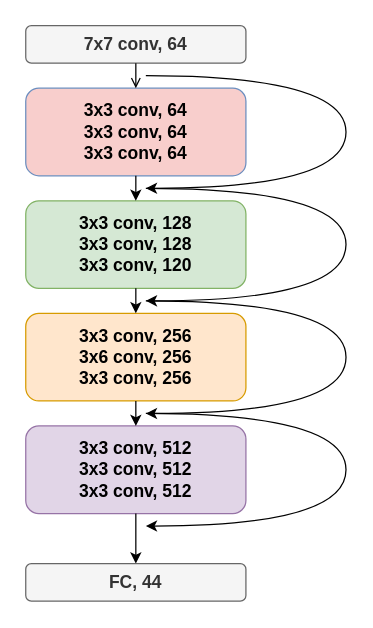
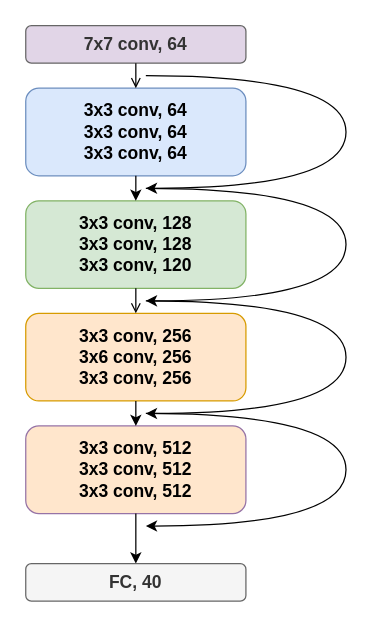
  <mxCell id="0" />
  <mxCell id="1" parent="0" />
  <mxCell id="2" value="&lt;b style=&quot;font-size: 14px;&quot;&gt;3x3 conv, 128&lt;br&gt;&lt;/b&gt;&lt;b style=&quot;font-size: 14px;&quot;&gt;3x3 conv, 128&lt;br&gt;&lt;/b&gt;&lt;b style=&quot;font-size: 14px;&quot;&gt;3x3 conv, 120&lt;/b&gt;&lt;b style=&quot;font-size: 14px;&quot;&gt;&lt;br&gt;&lt;/b&gt;" style="whiteSpace=wrap;html=1;fillColor=#d5e8d4;strokeColor=#82b366;imageAspect=1;rounded=1;" parent="1" vertex="1"><mxGeometry x="20" y="160" width="176" height="70" as="geometry" /></mxCell>
  <mxCell id="3" value="&lt;b style=&quot;font-size: 14px;&quot;&gt;3x3 conv, 256&lt;br&gt;&lt;/b&gt;&lt;b style=&quot;font-size: 14px;&quot;&gt;3x6 conv, 256&lt;br&gt;&lt;/b&gt;&lt;b style=&quot;font-size: 14px;&quot;&gt;3x3 conv, 256&lt;/b&gt;&lt;b style=&quot;font-size: 14px;&quot;&gt;&lt;br&gt;&lt;/b&gt;" style="whiteSpace=wrap;html=1;fillColor=#ffe6cc;strokeColor=#d79b00;imageAspect=1;rounded=1;" parent="1" vertex="1"><mxGeometry x="20" y="250" width="176" height="70" as="geometry" /></mxCell>
- <mxCell id="4" value="&lt;b style=&quot;font-size: 14px;&quot;&gt;3x3 conv, 512&lt;br&gt;&lt;/b&gt;&lt;b style=&quot;font-size: 14px;&quot;&gt;3x3 conv, 512&lt;br&gt;&lt;/b&gt;&lt;b style=&quot;font-size: 14px;&quot;&gt;3x3 conv, 512&lt;/b&gt;&lt;b style=&quot;font-size: 14px;&quot;&gt;&lt;br&gt;&lt;/b&gt;" style="whiteSpace=wrap;html=1;fillColor=#e1d5e7;strokeColor=#9673a6;imageAspect=1;rounded=1;" parent="1" vertex="1"><mxGeometry x="20" y="340" width="176" height="70" as="geometry" /></mxCell>
- <mxCell id="5" value="&lt;font style=&quot;font-size: 14px;&quot;&gt;&lt;b&gt;3x3 conv, 64&lt;br&gt;&lt;/b&gt;&lt;b&gt;3x3 conv, 64&lt;br&gt;&lt;/b&gt;&lt;b&gt;3x3 conv, 64&lt;/b&gt;&lt;b&gt;&lt;br&gt;&lt;/b&gt;&lt;/font&gt;" style="whiteSpace=wrap;html=1;fillColor=#f8cecc;strokeColor=#6c8ebf;imageAspect=1;rounded=1;" parent="1" vertex="1"><mxGeometry x="20" y="70" width="176" height="70" as="geometry" /></mxCell>
- <mxCell id="6" value="&lt;b&gt;&lt;font style=&quot;font-size: 14px;&quot;&gt;7x7 conv, 64&lt;/font&gt;&lt;/b&gt;" style="whiteSpace=wrap;html=1;fillColor=#f5f5f5;strokeColor=#666666;imageAspect=1;rounded=1;fontColor=#333333;" parent="1" vertex="1"><mxGeometry x="20" y="20" width="176" height="30" as="geometry" /></mxCell>
+ <mxCell id="4" value="&lt;b style=&quot;font-size: 14px;&quot;&gt;3x3 conv, 512&lt;br&gt;&lt;/b&gt;&lt;b style=&quot;font-size: 14px;&quot;&gt;3x3 conv, 512&lt;br&gt;&lt;/b&gt;&lt;b style=&quot;font-size: 14px;&quot;&gt;3x3 conv, 512&lt;/b&gt;&lt;b style=&quot;font-size: 14px;&quot;&gt;&lt;br&gt;&lt;/b&gt;" style="whiteSpace=wrap;html=1;fillColor=#ffe6cc;strokeColor=#9673a6;imageAspect=1;rounded=1;" parent="1" vertex="1"><mxGeometry x="20" y="340" width="176" height="70" as="geometry" /></mxCell>
+ <mxCell id="5" value="&lt;font style=&quot;font-size: 14px;&quot;&gt;&lt;b&gt;3x3 conv, 64&lt;br&gt;&lt;/b&gt;&lt;b&gt;3x3 conv, 64&lt;br&gt;&lt;/b&gt;&lt;b&gt;3x3 conv, 64&lt;/b&gt;&lt;b&gt;&lt;br&gt;&lt;/b&gt;&lt;/font&gt;" style="whiteSpace=wrap;html=1;fillColor=#dae8fc;strokeColor=#6c8ebf;imageAspect=1;rounded=1;" parent="1" vertex="1"><mxGeometry x="20" y="70" width="176" height="70" as="geometry" /></mxCell>
+ <mxCell id="6" value="&lt;b&gt;&lt;font style=&quot;font-size: 14px;&quot;&gt;7x7 conv, 64&lt;/font&gt;&lt;/b&gt;" style="whiteSpace=wrap;html=1;fillColor=#e1d5e7;strokeColor=#666666;imageAspect=1;rounded=1;fontColor=#333333;" parent="1" vertex="1"><mxGeometry x="20" y="20" width="176" height="30" as="geometry" /></mxCell>
  <mxCell id="7" value="" style="endArrow=open;html=1;rounded=0;fontSize=14;exitX=0.5;exitY=1;exitDx=0;exitDy=0;entryX=0.5;entryY=0;entryDx=0;entryDy=0;" parent="1" source="6" target="5" edge="1"><mxGeometry width="50" height="50" relative="1" as="geometry"><mxPoint x="186" y="250" as="sourcePoint" /><mxPoint x="266" y="230" as="targetPoint" /></mxGeometry></mxCell>
  <mxCell id="8" value="" style="endArrow=classic;html=1;rounded=0;fontSize=14;entryX=0.5;entryY=0;entryDx=0;entryDy=0;" parent="1" target="2" edge="1"><mxGeometry width="50" height="50" relative="1" as="geometry"><mxPoint x="108" y="140" as="sourcePoint" /><mxPoint x="118" y="80" as="targetPoint" /></mxGeometry></mxCell>
- <mxCell id="9" value="" style="endArrow=classic;html=1;rounded=0;fontSize=14;exitX=0.5;exitY=1;exitDx=0;exitDy=0;entryX=0.5;entryY=0;entryDx=0;entryDy=0;" parent="1" source="2" target="3" edge="1"><mxGeometry width="50" height="50" relative="1" as="geometry"><mxPoint x="128" y="70" as="sourcePoint" /><mxPoint x="128" y="90" as="targetPoint" /></mxGeometry></mxCell>
+ <mxCell id="9" value="" style="endArrow=open;html=1;rounded=0;fontSize=14;exitX=0.5;exitY=1;exitDx=0;exitDy=0;entryX=0.5;entryY=0;entryDx=0;entryDy=0;" parent="1" source="2" target="3" edge="1"><mxGeometry width="50" height="50" relative="1" as="geometry"><mxPoint x="128" y="70" as="sourcePoint" /><mxPoint x="128" y="90" as="targetPoint" /></mxGeometry></mxCell>
  <mxCell id="10" value="" style="endArrow=classic;html=1;rounded=0;fontSize=14;entryX=0.5;entryY=0;entryDx=0;entryDy=0;" parent="1" target="4" edge="1"><mxGeometry width="50" height="50" relative="1" as="geometry"><mxPoint x="108" y="320" as="sourcePoint" /><mxPoint x="138" y="100" as="targetPoint" /></mxGeometry></mxCell>
  <mxCell id="11" value="" style="endArrow=classic;html=1;rounded=0;fontSize=14;" parent="1" source="4" edge="1"><mxGeometry width="50" height="50" relative="1" as="geometry"><mxPoint x="116" y="430" as="sourcePoint" /><mxPoint x="108" y="450" as="targetPoint" /></mxGeometry></mxCell>
- <mxCell id="12" value="&lt;b&gt;&lt;font style=&quot;font-size: 14px;&quot;&gt;FC, 44&lt;/font&gt;&lt;/b&gt;" style="whiteSpace=wrap;html=1;fillColor=#f5f5f5;strokeColor=#666666;imageAspect=1;rounded=1;fontColor=#333333;" parent="1" vertex="1"><mxGeometry x="20" y="450" width="176" height="30" as="geometry" /></mxCell>
+ <mxCell id="12" value="&lt;b&gt;&lt;font style=&quot;font-size: 14px;&quot;&gt;FC, 40&lt;/font&gt;&lt;/b&gt;" style="whiteSpace=wrap;html=1;fillColor=#f5f5f5;strokeColor=#666666;imageAspect=1;rounded=1;fontColor=#333333;" parent="1" vertex="1"><mxGeometry x="20" y="450" width="176" height="30" as="geometry" /></mxCell>
  <mxCell id="13" value="" style="curved=1;endArrow=classic;html=1;rounded=0;fontSize=14;" parent="1" edge="1"><mxGeometry width="50" height="50" relative="1" as="geometry"><mxPoint x="116" y="330" as="sourcePoint" /><mxPoint x="116" y="420" as="targetPoint" /><Array as="points"><mxPoint x="276" y="330" /><mxPoint x="276" y="420" /></Array></mxGeometry></mxCell>
  <mxCell id="14" value="" style="curved=1;endArrow=classic;html=1;rounded=0;fontSize=14;" parent="1" edge="1"><mxGeometry width="50" height="50" relative="1" as="geometry"><mxPoint x="116" y="240" as="sourcePoint" /><mxPoint x="116" y="330" as="targetPoint" /><Array as="points"><mxPoint x="276" y="240" /><mxPoint x="276" y="330" /></Array></mxGeometry></mxCell>
  <mxCell id="15" value="" style="curved=1;endArrow=classic;html=1;rounded=0;fontSize=14;" parent="1" edge="1"><mxGeometry width="50" height="50" relative="1" as="geometry"><mxPoint x="116" y="150" as="sourcePoint" /><mxPoint x="116" y="240" as="targetPoint" /><Array as="points"><mxPoint x="276" y="150" /><mxPoint x="276" y="240" /></Array></mxGeometry></mxCell>
  <mxCell id="16" value="" style="curved=1;endArrow=classic;html=1;rounded=0;fontSize=14;" parent="1" edge="1"><mxGeometry width="50" height="50" relative="1" as="geometry"><mxPoint x="116" y="60" as="sourcePoint" /><mxPoint x="116" y="150" as="targetPoint" /><Array as="points"><mxPoint x="276" y="60" /><mxPoint x="276" y="150" /></Array></mxGeometry></mxCell>
